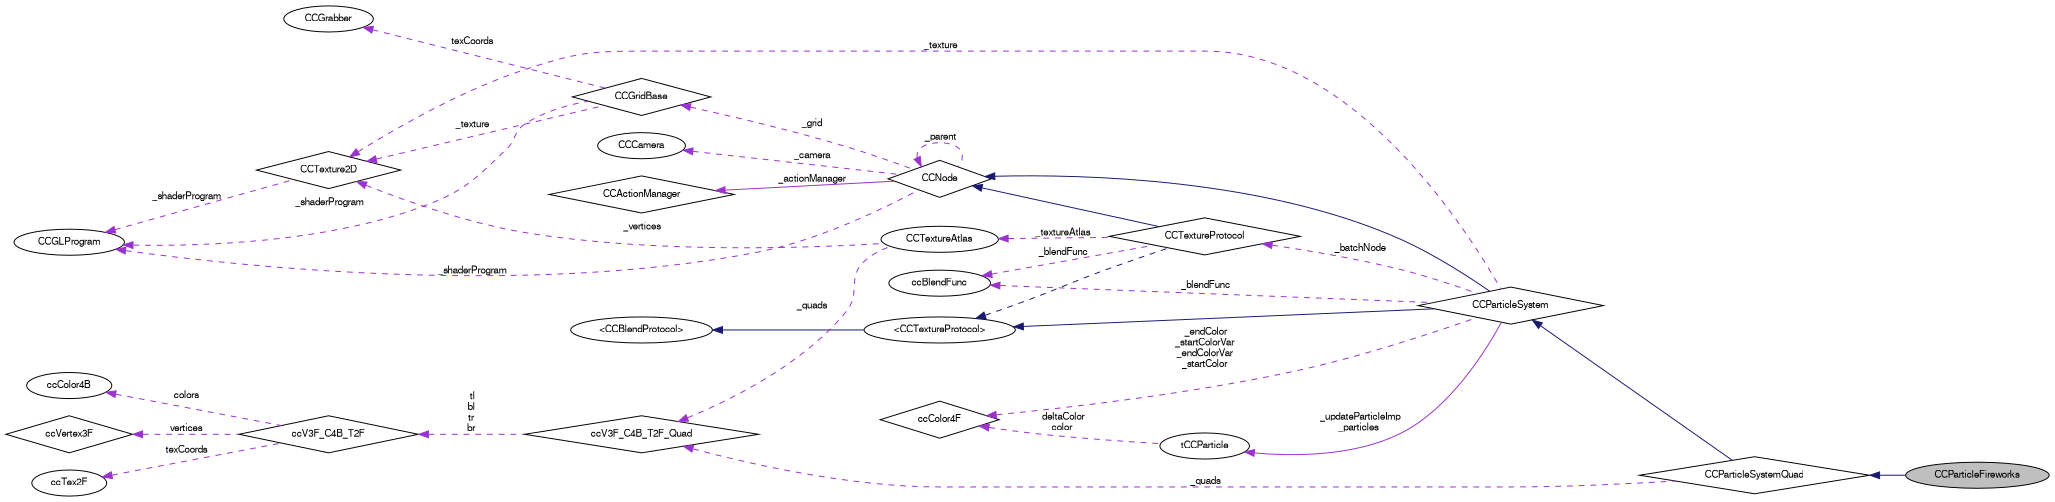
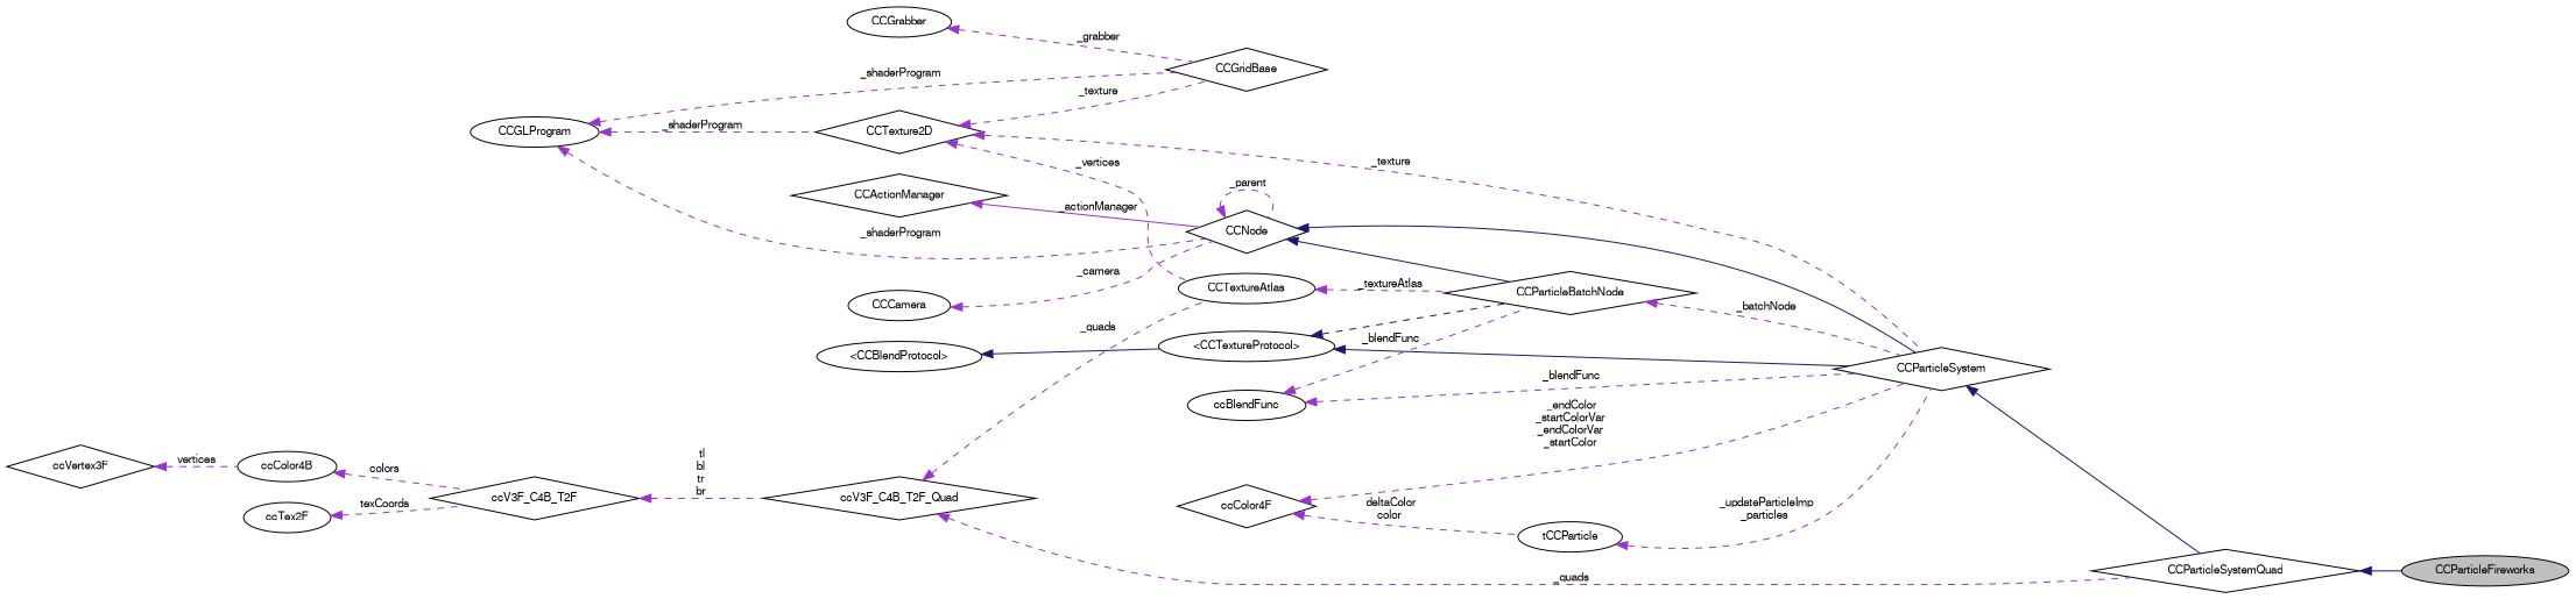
  digraph {
    rankdir=LR
    node [color=black fontname=FreeSans fontsize=10 shape=ellipse]
    edge [color=darkorchid3 dir=back fontname=FreeSans fontsize=10 labelfontname=FreeSans labelfontsize=10 style=dashed]
    n1 [fillcolor=grey75 fontcolor=black height=0.2 label=CCParticleFireworks style=filled width=0.4]
    n2 [height=0.2 label=CCParticleSystemQuad shape=diamond width=0.4]
    n3 [height=0.2 label=CCParticleSystem shape=diamond width=0.4]
    n4 [height=0.2 label=CCNode shape=diamond width=0.4]
-   n5 [height=0.2 label=CCTextureProtocol shape=diamond width=0.4]
+   n5 [height=0.2 label=CCParticleBatchNode shape=diamond width=0.4]
    n6 [height=0.2 label=CCGridBase shape=diamond width=0.4]
    n7 [height=0.2 label=CCGrabber width=0.4]
    n8 [height=0.2 label=CCTexture2D shape=diamond width=0.4]
    n9 [height=0.2 label=CCTextureAtlas width=0.4]
    n10 [height=0.2 label=CCGLProgram width=0.4]
    n11 [height=0.2 label=CCCamera width=0.4]
    n12 [height=0.2 label=CCActionManager shape=diamond width=0.4]
    n13 [height=0.2 label="\<CCTextureProtocol\>" width=0.4]
    n14 [height=0.2 label="\<CCBlendProtocol\>" width=0.4]
    n15 [height=0.2 label=ccBlendFunc width=0.4]
    n16 [height=0.2 label=ccV3F_C4B_T2F_Quad shape=diamond width=0.4]
    n17 [height=0.2 label=ccV3F_C4B_T2F shape=diamond width=0.4]
    n18 [height=0.2 label=ccColor4B width=0.4]
    n19 [height=0.2 label=ccVertex3F shape=diamond width=0.4]
    n20 [height=0.2 label=ccTex2F width=0.4]
    n21 [height=0.2 label=tCCParticle width=0.4]
    n22 [height=0.2 label=ccColor4F shape=diamond width=0.4]
    n2 -> n1 [color=midnightblue style=solid]
    n3 -> n2 [color=midnightblue style=solid]
    n4 -> n3 [color=midnightblue style=solid]
    n4 -> n4 [label=" _parent"]
    n4 -> n5 [color=midnightblue style=solid]
    n5 -> n3 [label=" _batchNode"]
-   n6 -> n4 [label=" _grid"]
-   n7 -> n6 [label=" texCoords"]
+   n7 -> n6 [label=" _grabber"]
    n8 -> n3 [label=" _texture"]
    n8 -> n6 [label=" _texture"]
    n8 -> n9 [label=" _vertices"]
    n9 -> n5 [label=" _textureAtlas"]
    n10 -> n4 [label=" _shaderProgram"]
    n10 -> n6 [label=" _shaderProgram"]
    n10 -> n8 [label=" _shaderProgram"]
    n11 -> n4 [label=" _camera"]
    n12 -> n4 [label=" _actionManager" style=solid]
    n13 -> n3 [color=midnightblue style=solid]
    n13 -> n5 [color=midnightblue]
    n14 -> n13 [color=midnightblue style=solid]
    n15 -> n3 [label=" _blendFunc"]
    n15 -> n5 [label=" _blendFunc"]
    n16 -> n2 [label=" _quads"]
    n16 -> n9 [label=" _quads"]
    n17 -> n16 [label=" tl\nbl\ntr\nbr"]
    n18 -> n17 [label=" colors"]
-   n19 -> n17 [label=" vertices"]
+   n19 -> n18 [label=" vertices"]
    n20 -> n17 [label=" texCoords"]
-   n21 -> n3 [label=" _updateParticleImp\n_particles" style=solid]
+   n21 -> n3 [label=" _updateParticleImp\n_particles"]
    n22 -> n3 [label=" _endColor\n_startColorVar\n_endColorVar\n_startColor"]
    n22 -> n21 [label=" deltaColor\ncolor"]
  }
